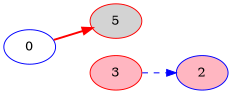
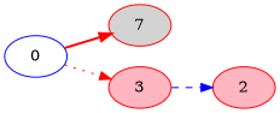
  digraph {
    rankdir=LR
    node [color=blue fillcolor=lightpink style=filled]
    edge [color=red]
    0 [fillcolor=white]
-   7 [color=red fillcolor=lightgrey label=5]
+   7 [color=red fillcolor=lightgrey]
    3 [color=red]
-   2
+   2 [color=red]
    0 -> 7 [style=bold]
+   0 -> 3 [style=dotted]
    3 -> 2 [color=blue style=dashed]
  }
